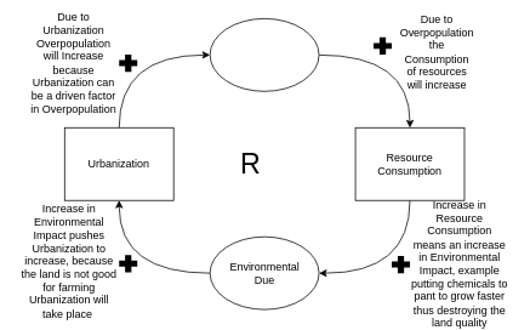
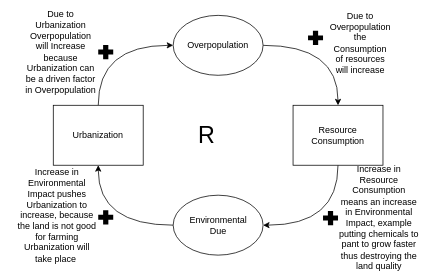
  <mxCell id="0" />
  <mxCell id="1" parent="0" />
  <mxCell id="2" style="edgeStyle=orthogonalEdgeStyle;rounded=0;orthogonalLoop=1;jettySize=auto;html=1;exitX=1;exitY=0.5;exitDx=0;exitDy=0;curved=1;" edge="1" parent="1" source="3" target="9"><mxGeometry relative="1" as="geometry" /></mxCell>
  <mxCell id="3" value="" style="ellipse;whiteSpace=wrap;html=1;" vertex="1" parent="1"><mxGeometry x="230" y="20" width="120" height="80" as="geometry" /></mxCell>
  <mxCell id="4" style="edgeStyle=orthogonalEdgeStyle;rounded=0;orthogonalLoop=1;jettySize=auto;html=1;exitX=0.5;exitY=0;exitDx=0;exitDy=0;entryX=0;entryY=0.5;entryDx=0;entryDy=0;curved=1;" edge="1" parent="1" source="5" target="3"><mxGeometry relative="1" as="geometry" /></mxCell>
  <mxCell id="5" value="Urbanization" style="whiteSpace=wrap;html=1;rounded=0;" vertex="1" parent="1"><mxGeometry x="70" y="140" width="120" height="80" as="geometry" /></mxCell>
  <mxCell id="6" style="edgeStyle=orthogonalEdgeStyle;rounded=0;orthogonalLoop=1;jettySize=auto;html=1;exitX=0;exitY=0.5;exitDx=0;exitDy=0;entryX=0.5;entryY=1;entryDx=0;entryDy=0;curved=1;" edge="1" parent="1" source="7" target="5"><mxGeometry relative="1" as="geometry" /></mxCell>
  <mxCell id="7" value="" style="ellipse;whiteSpace=wrap;html=1;" vertex="1" parent="1"><mxGeometry x="230" y="260" width="120" height="80" as="geometry" /></mxCell>
  <mxCell id="8" style="edgeStyle=orthogonalEdgeStyle;rounded=0;orthogonalLoop=1;jettySize=auto;html=1;exitX=0.5;exitY=1;exitDx=0;exitDy=0;entryX=1;entryY=0.5;entryDx=0;entryDy=0;curved=1;" edge="1" parent="1" source="9" target="7"><mxGeometry relative="1" as="geometry" /></mxCell>
  <mxCell id="9" value="Resource Consumption" style="whiteSpace=wrap;html=1;rounded=0;" vertex="1" parent="1"><mxGeometry x="390" y="140" width="120" height="80" as="geometry" /></mxCell>
+ <mxCell id="10" value="Overpopulation" style="text;html=1;strokeColor=none;fillColor=none;align=center;verticalAlign=middle;whiteSpace=wrap;rounded=0;" vertex="1" parent="1"><mxGeometry x="240" y="45" width="100" height="30" as="geometry" /></mxCell>
  <mxCell id="11" value="R" style="text;html=1;strokeColor=none;fillColor=none;align=center;verticalAlign=middle;whiteSpace=wrap;rounded=0;fontSize=31;" vertex="1" parent="1"><mxGeometry x="245" y="165" width="60" height="30" as="geometry" /></mxCell>
  <mxCell id="12" value="" style="shape=mxgraph.signs.healthcare.first_aid;html=1;pointerEvents=1;fillColor=#000000;strokeColor=none;verticalLabelPosition=bottom;verticalAlign=top;align=center;" vertex="1" parent="1"><mxGeometry x="130" y="280" width="20" height="19" as="geometry" /></mxCell>
  <mxCell id="13" value="Environmental Due" style="text;html=1;strokeColor=none;fillColor=none;align=center;verticalAlign=middle;whiteSpace=wrap;rounded=0;" vertex="1" parent="1"><mxGeometry x="242.5" y="285" width="95" height="30" as="geometry" /></mxCell>
  <mxCell id="14" value="Due to Overpopulation the Consumption of resources will increase" style="text;html=1;strokeColor=none;fillColor=none;align=center;verticalAlign=middle;whiteSpace=wrap;rounded=0;" vertex="1" parent="1"><mxGeometry x="440" y="41.5" width="80" height="30" as="geometry" /></mxCell>
  <mxCell id="15" value="Increase in Resource Consumption means an increase in Environmental Impact, example putting chemicals to pant to grow faster thus destroying the land quality" style="text;html=1;strokeColor=none;fillColor=none;align=center;verticalAlign=middle;whiteSpace=wrap;rounded=0;" vertex="1" parent="1"><mxGeometry x="450" y="274.5" width="110" height="30" as="geometry" /></mxCell>
  <mxCell id="16" value="Increase in Environmental Impact pushes Urbanization to increase, because the land is not good for farming Urbanization will take place&amp;nbsp;" style="text;html=1;strokeColor=none;fillColor=none;align=center;verticalAlign=middle;whiteSpace=wrap;rounded=0;" vertex="1" parent="1"><mxGeometry x="20" y="259.5" width="110" height="55.5" as="geometry" /></mxCell>
  <mxCell id="17" value="Due to Urbanization&lt;br&gt;Overpopulation will Increase because Urbanization can be a driven factor in Overpopulation" style="text;html=1;strokeColor=none;fillColor=none;align=center;verticalAlign=middle;whiteSpace=wrap;rounded=0;" vertex="1" parent="1"><mxGeometry x="30" y="54" width="100" height="30" as="geometry" /></mxCell>
  <mxCell id="18" value="" style="shape=mxgraph.signs.healthcare.first_aid;html=1;pointerEvents=1;fillColor=#000000;strokeColor=none;verticalLabelPosition=bottom;verticalAlign=top;align=center;" vertex="1" parent="1"><mxGeometry x="130" y="59.5" width="20" height="19" as="geometry" /></mxCell>
  <mxCell id="19" value="" style="shape=mxgraph.signs.healthcare.first_aid;html=1;pointerEvents=1;fillColor=#000000;strokeColor=none;verticalLabelPosition=bottom;verticalAlign=top;align=center;" vertex="1" parent="1"><mxGeometry x="430" y="281" width="20" height="19" as="geometry" /></mxCell>
  <mxCell id="20" value="" style="shape=mxgraph.signs.healthcare.first_aid;html=1;pointerEvents=1;fillColor=#000000;strokeColor=none;verticalLabelPosition=bottom;verticalAlign=top;align=center;" vertex="1" parent="1"><mxGeometry x="410" y="40.5" width="20" height="19" as="geometry" /></mxCell>
